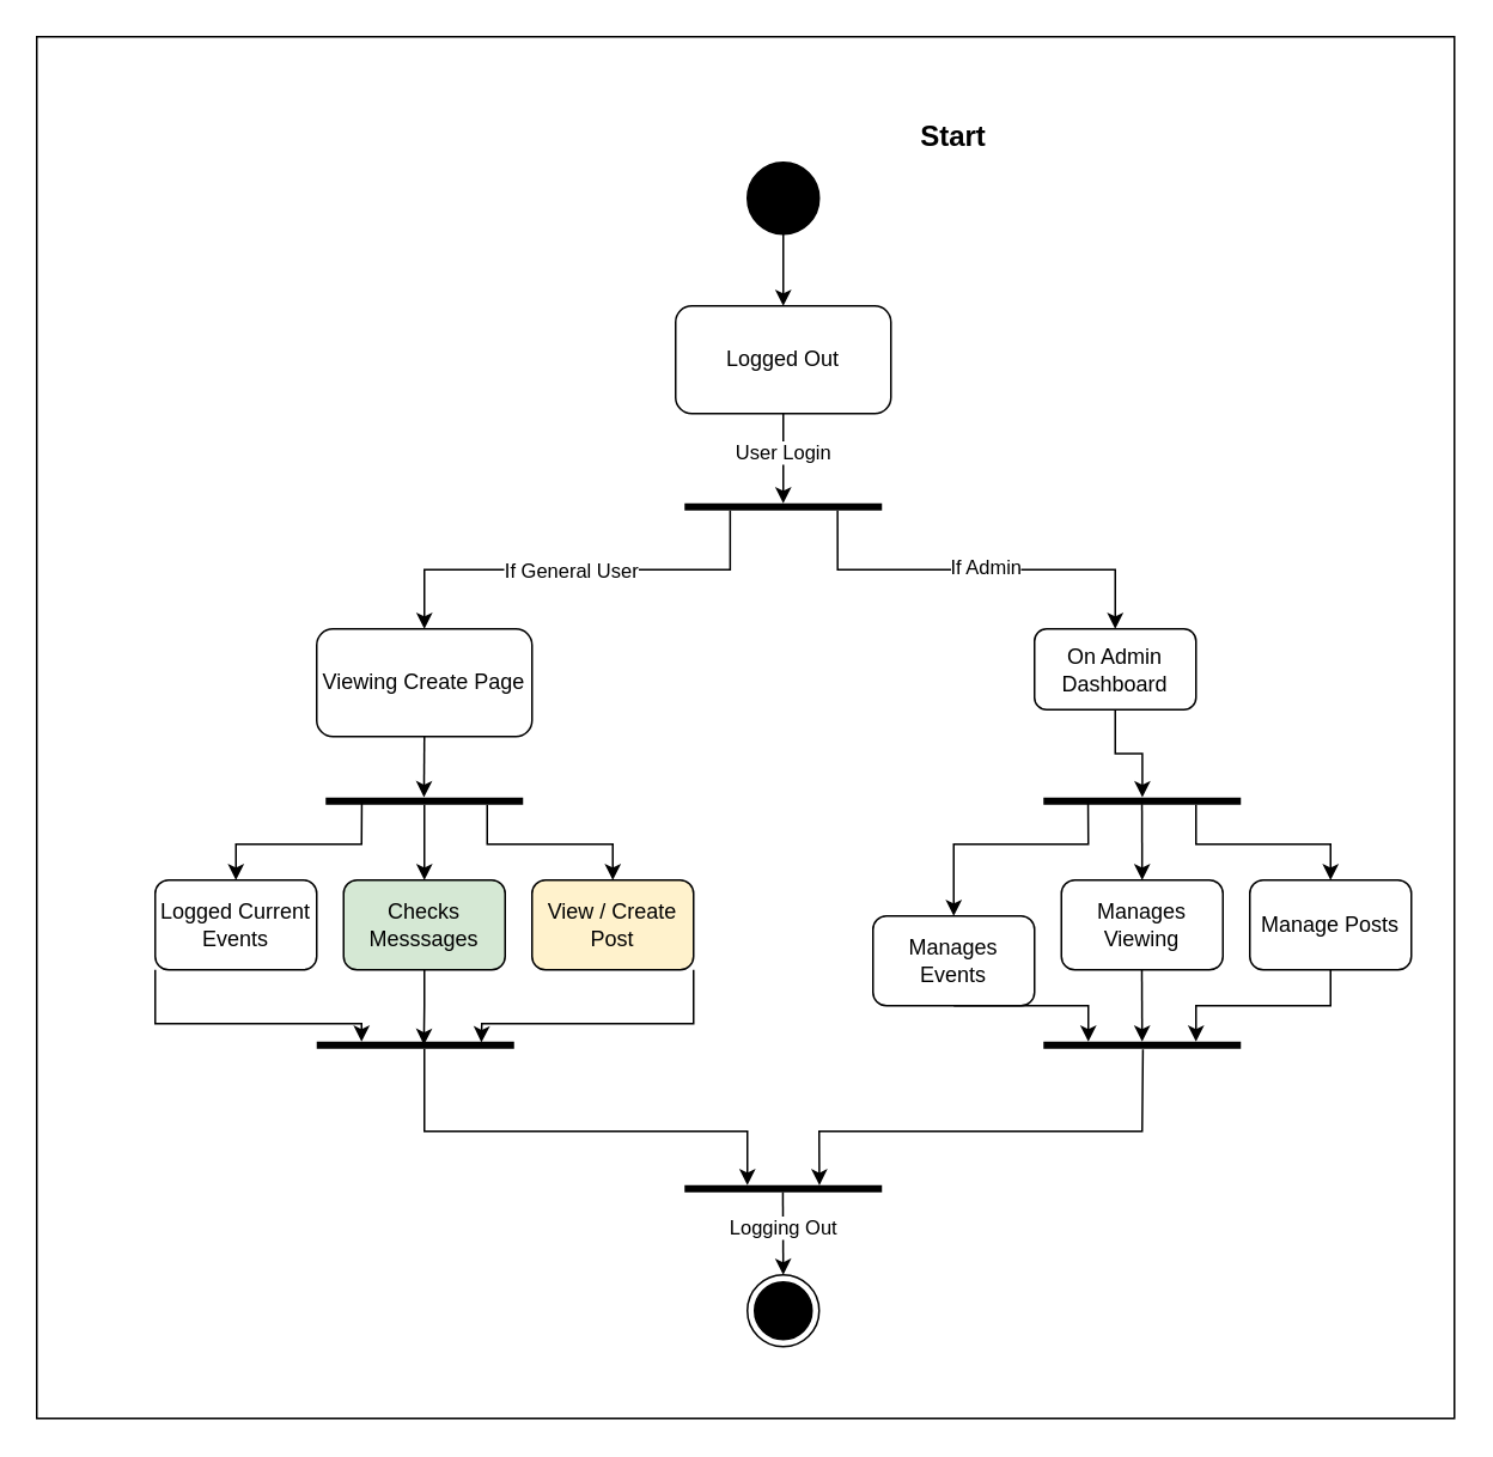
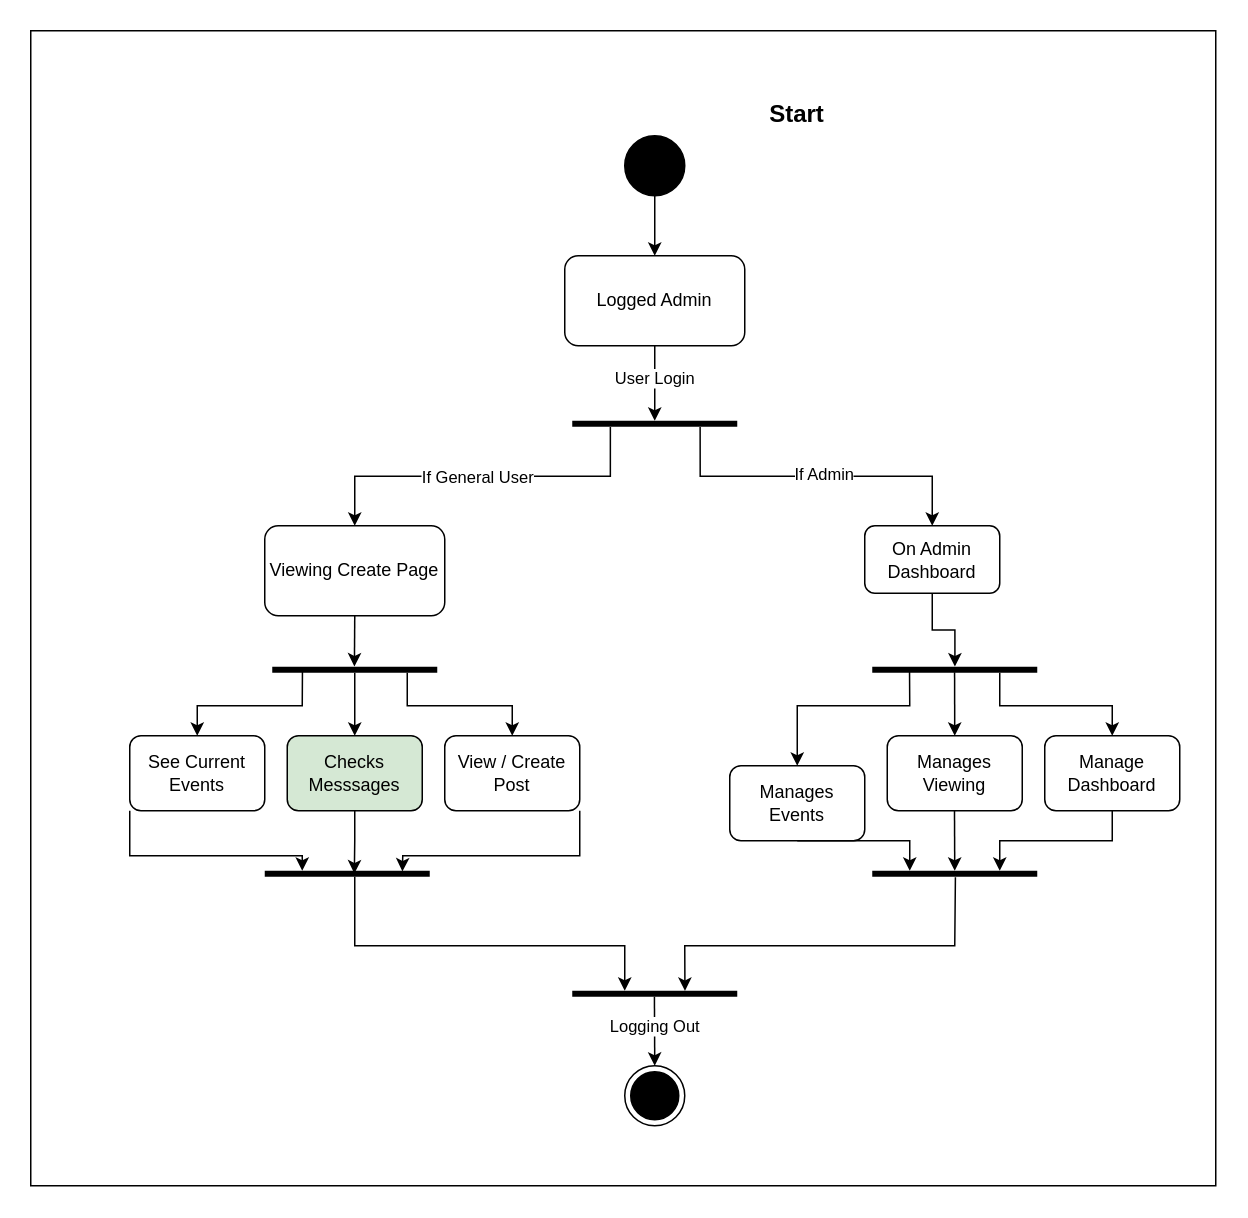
  <mxCell id="0" />
  <mxCell id="1" parent="0" />
  <mxCell id="2" value="" style="rounded=0;whiteSpace=wrap;html=1;" parent="1" vertex="1"><mxGeometry x="20" y="20" width="790" height="770" as="geometry" /></mxCell>
  <mxCell id="3" style="edgeStyle=orthogonalEdgeStyle;rounded=0;orthogonalLoop=1;jettySize=auto;html=1;entryX=0.5;entryY=0;entryDx=0;entryDy=0;exitX=0.231;exitY=1.038;exitDx=0;exitDy=0;exitPerimeter=0;" parent="1" source="15" target="13" edge="1"><mxGeometry relative="1" as="geometry"><mxPoint x="406" y="310" as="sourcePoint" /></mxGeometry></mxCell>
  <mxCell id="4" value="If General User" style="edgeLabel;html=1;align=center;verticalAlign=middle;resizable=0;points=[];" parent="3" vertex="1" connectable="0"><mxGeometry x="-0.163" relative="1" as="geometry"><mxPoint x="-23" as="offset" /></mxGeometry></mxCell>
  <mxCell id="5" style="edgeStyle=orthogonalEdgeStyle;rounded=0;orthogonalLoop=1;jettySize=auto;html=1;exitX=0.775;exitY=1.038;exitDx=0;exitDy=0;exitPerimeter=0;" parent="1" source="15" target="14" edge="1"><mxGeometry relative="1" as="geometry"><mxPoint x="466" y="310" as="sourcePoint" /></mxGeometry></mxCell>
  <mxCell id="6" value="&lt;div&gt;If Admin&lt;/div&gt;" style="edgeLabel;html=1;align=center;verticalAlign=middle;resizable=0;points=[];" parent="5" vertex="1" connectable="0"><mxGeometry x="-0.171" y="2" relative="1" as="geometry"><mxPoint x="24" as="offset" /></mxGeometry></mxCell>
  <mxCell id="7" style="edgeStyle=orthogonalEdgeStyle;rounded=0;orthogonalLoop=1;jettySize=auto;html=1;exitX=0.5;exitY=1;exitDx=0;exitDy=0;entryX=0.5;entryY=0;entryDx=0;entryDy=0;" parent="1" source="8" target="19" edge="1"><mxGeometry relative="1" as="geometry" /></mxCell>
  <mxCell id="8" value="" style="ellipse;shape=doubleEllipse;html=1;dashed=0;whiteSpace=wrap;aspect=fixed;fillColor=#000000;" parent="1" vertex="1"><mxGeometry x="416" y="90" width="40" height="40" as="geometry" /></mxCell>
  <mxCell id="9" value="" style="group" parent="1" vertex="1" connectable="0"><mxGeometry x="416" y="710" width="40" height="40" as="geometry" /></mxCell>
  <mxCell id="10" value="" style="ellipse;whiteSpace=wrap;html=1;aspect=fixed;" parent="9" vertex="1"><mxGeometry width="40" height="40" as="geometry" /></mxCell>
  <mxCell id="11" value="" style="ellipse;shape=doubleEllipse;html=1;dashed=0;whiteSpace=wrap;aspect=fixed;fillColor=#000000;" parent="9" vertex="1"><mxGeometry x="4" y="4" width="32" height="32" as="geometry" /></mxCell>
  <mxCell id="12" value="&lt;font style=&quot;font-size: 16px;&quot;&gt;&lt;b&gt;Start&lt;/b&gt;&lt;/font&gt;" style="text;html=1;align=center;verticalAlign=middle;whiteSpace=wrap;rounded=0;" parent="1" vertex="1"><mxGeometry x="501" y="60" width="60" height="30" as="geometry" /></mxCell>
  <mxCell id="13" value="Viewing Create Page" style="rounded=1;whiteSpace=wrap;html=1;" parent="1" vertex="1"><mxGeometry x="176" y="350" width="120" height="60" as="geometry" /></mxCell>
  <mxCell id="14" value="On Admin Dashboard" style="rounded=1;whiteSpace=wrap;html=1;" parent="1" vertex="1"><mxGeometry x="576" y="350" width="90" height="45" as="geometry" /></mxCell>
  <mxCell id="15" value="" style="line;strokeWidth=4;fillColor=default;align=left;verticalAlign=middle;spacingTop=-1;spacingLeft=3;spacingRight=3;rotatable=0;labelPosition=right;points=[];portConstraint=eastwest;strokeColor=inherit;" parent="1" vertex="1"><mxGeometry x="381" y="280" width="110" height="4" as="geometry" /></mxCell>
  <mxCell id="16" style="edgeStyle=orthogonalEdgeStyle;rounded=0;orthogonalLoop=1;jettySize=auto;html=1;exitX=0.5;exitY=1;exitDx=0;exitDy=0;" parent="1" edge="1"><mxGeometry relative="1" as="geometry"><mxPoint x="436" y="230" as="sourcePoint" /><mxPoint x="436" y="280" as="targetPoint" /></mxGeometry></mxCell>
  <mxCell id="17" value="User Login" style="edgeLabel;html=1;align=center;verticalAlign=middle;resizable=0;points=[];" parent="16" vertex="1" connectable="0"><mxGeometry x="-0.179" y="-1" relative="1" as="geometry"><mxPoint as="offset" /></mxGeometry></mxCell>
- <mxCell id="18" value="Logged Current Events" style="rounded=1;whiteSpace=wrap;html=1;" parent="1" vertex="1"><mxGeometry x="86" y="490" width="90" height="50" as="geometry" /></mxCell>
- <mxCell id="19" value="Logged Out" style="rounded=1;whiteSpace=wrap;html=1;" parent="1" vertex="1"><mxGeometry x="376" y="170" width="120" height="60" as="geometry" /></mxCell>
+ <mxCell id="18" value="See Current Events" style="rounded=1;whiteSpace=wrap;html=1;" parent="1" vertex="1"><mxGeometry x="86" y="490" width="90" height="50" as="geometry" /></mxCell>
+ <mxCell id="19" value="Logged Admin" style="rounded=1;whiteSpace=wrap;html=1;" parent="1" vertex="1"><mxGeometry x="376" y="170" width="120" height="60" as="geometry" /></mxCell>
  <mxCell id="20" value="Checks Messsages" style="rounded=1;whiteSpace=wrap;html=1;fillColor=#d5e8d4;" parent="1" vertex="1"><mxGeometry x="191" y="490" width="90" height="50" as="geometry" /></mxCell>
- <mxCell id="21" value="View / Create Post" style="rounded=1;whiteSpace=wrap;html=1;fillColor=#fff2cc;" parent="1" vertex="1"><mxGeometry x="296" y="490" width="90" height="50" as="geometry" /></mxCell>
+ <mxCell id="21" value="View / Create Post" style="rounded=1;whiteSpace=wrap;html=1;" parent="1" vertex="1"><mxGeometry x="296" y="490" width="90" height="50" as="geometry" /></mxCell>
  <mxCell id="22" value="Manages Events" style="rounded=1;whiteSpace=wrap;html=1;" parent="1" vertex="1"><mxGeometry x="486" y="510" width="90" height="50" as="geometry" /></mxCell>
  <mxCell id="23" value="Manages Viewing" style="rounded=1;whiteSpace=wrap;html=1;" parent="1" vertex="1"><mxGeometry x="591" y="490" width="90" height="50" as="geometry" /></mxCell>
- <mxCell id="24" value="Manage Posts" style="rounded=1;whiteSpace=wrap;html=1;" parent="1" vertex="1"><mxGeometry x="696" y="490" width="90" height="50" as="geometry" /></mxCell>
+ <mxCell id="24" value="Manage Dashboard" style="rounded=1;whiteSpace=wrap;html=1;" parent="1" vertex="1"><mxGeometry x="696" y="490" width="90" height="50" as="geometry" /></mxCell>
  <mxCell id="25" value="" style="line;strokeWidth=4;fillColor=default;align=left;verticalAlign=middle;spacingTop=-1;spacingLeft=3;spacingRight=3;rotatable=0;labelPosition=right;points=[];portConstraint=eastwest;strokeColor=inherit;" parent="1" vertex="1"><mxGeometry x="181" y="444" width="110" height="4" as="geometry" /></mxCell>
  <mxCell id="26" value="" style="line;strokeWidth=4;fillColor=default;align=left;verticalAlign=middle;spacingTop=-1;spacingLeft=3;spacingRight=3;rotatable=0;labelPosition=right;points=[];portConstraint=eastwest;strokeColor=inherit;" parent="1" vertex="1"><mxGeometry x="581" y="444" width="110" height="4" as="geometry" /></mxCell>
  <mxCell id="27" style="edgeStyle=orthogonalEdgeStyle;rounded=0;orthogonalLoop=1;jettySize=auto;html=1;exitX=0.5;exitY=1;exitDx=0;exitDy=0;entryX=0.498;entryY=-0.041;entryDx=0;entryDy=0;entryPerimeter=0;" parent="1" source="13" target="25" edge="1"><mxGeometry relative="1" as="geometry"><mxPoint x="236" y="440" as="targetPoint" /></mxGeometry></mxCell>
  <mxCell id="28" style="edgeStyle=orthogonalEdgeStyle;rounded=0;orthogonalLoop=1;jettySize=auto;html=1;exitX=0.5;exitY=1;exitDx=0;exitDy=0;entryX=0.501;entryY=-0.038;entryDx=0;entryDy=0;entryPerimeter=0;" parent="1" source="14" target="26" edge="1"><mxGeometry relative="1" as="geometry" /></mxCell>
  <mxCell id="29" value="" style="endArrow=classic;html=1;rounded=0;exitX=0.183;exitY=0.778;exitDx=0;exitDy=0;exitPerimeter=0;entryX=0.5;entryY=0;entryDx=0;entryDy=0;" parent="1" source="25" target="18" edge="1"><mxGeometry width="50" height="50" relative="1" as="geometry"><mxPoint x="256" y="500" as="sourcePoint" /><mxPoint x="306" y="450" as="targetPoint" /><Array as="points"><mxPoint x="201" y="470" /><mxPoint x="131" y="470" /></Array></mxGeometry></mxCell>
  <mxCell id="30" value="" style="endArrow=classic;html=1;rounded=0;entryX=0.5;entryY=0;entryDx=0;entryDy=0;" parent="1" edge="1" target="21"><mxGeometry width="50" height="50" relative="1" as="geometry"><mxPoint x="271" y="448" as="sourcePoint" /><mxPoint x="386" y="490" as="targetPoint" /><Array as="points"><mxPoint x="271" y="470" /><mxPoint x="341" y="470" /></Array></mxGeometry></mxCell>
  <mxCell id="31" value="" style="endArrow=classic;html=1;rounded=0;exitX=0.499;exitY=0.898;exitDx=0;exitDy=0;exitPerimeter=0;entryX=0.5;entryY=0;entryDx=0;entryDy=0;" parent="1" source="26" target="23" edge="1"><mxGeometry width="50" height="50" relative="1" as="geometry"><mxPoint x="656" y="460" as="sourcePoint" /><mxPoint x="706" y="410" as="targetPoint" /></mxGeometry></mxCell>
  <mxCell id="32" value="" style="endArrow=classic;html=1;rounded=0;exitX=0.226;exitY=0.893;exitDx=0;exitDy=0;exitPerimeter=0;entryX=0.5;entryY=0;entryDx=0;entryDy=0;" parent="1" source="26" target="22" edge="1"><mxGeometry width="50" height="50" relative="1" as="geometry"><mxPoint x="566" y="480" as="sourcePoint" /><mxPoint x="616" y="430" as="targetPoint" /><Array as="points"><mxPoint x="606" y="470" /><mxPoint x="531" y="470" /></Array></mxGeometry></mxCell>
  <mxCell id="33" value="" style="endArrow=classic;html=1;rounded=0;exitX=0.226;exitY=0.893;exitDx=0;exitDy=0;exitPerimeter=0;entryX=0.5;entryY=0;entryDx=0;entryDy=0;" parent="1" edge="1"><mxGeometry width="50" height="50" relative="1" as="geometry"><mxPoint x="666" y="448" as="sourcePoint" /><mxPoint x="741" y="490" as="targetPoint" /><Array as="points"><mxPoint x="666" y="470" /><mxPoint x="741" y="470" /></Array></mxGeometry></mxCell>
  <mxCell id="34" value="" style="line;strokeWidth=4;fillColor=default;align=left;verticalAlign=middle;spacingTop=-1;spacingLeft=3;spacingRight=3;rotatable=0;labelPosition=right;points=[];portConstraint=eastwest;strokeColor=inherit;" parent="1" vertex="1"><mxGeometry x="176" y="580" width="110" height="4" as="geometry" /></mxCell>
  <mxCell id="35" value="" style="endArrow=classic;html=1;rounded=0;exitX=0.5;exitY=1;exitDx=0;exitDy=0;entryX=0.543;entryY=0.459;entryDx=0;entryDy=0;entryPerimeter=0;" parent="1" edge="1" target="34" source="20"><mxGeometry width="50" height="50" relative="1" as="geometry"><mxPoint x="186.34" y="539.998" as="sourcePoint" /><mxPoint x="226" y="580" as="targetPoint" /><Array as="points"><mxPoint x="236" y="560" /></Array></mxGeometry></mxCell>
  <mxCell id="36" value="" style="endArrow=classic;html=1;rounded=0;" parent="1" edge="1"><mxGeometry width="50" height="50" relative="1" as="geometry"><mxPoint x="86" y="540" as="sourcePoint" /><mxPoint x="201" y="580" as="targetPoint" /><Array as="points"><mxPoint x="86" y="570" /><mxPoint x="201" y="570" /></Array></mxGeometry></mxCell>
  <mxCell id="37" value="" style="endArrow=classic;html=1;rounded=0;entryX=0.834;entryY=0.122;entryDx=0;entryDy=0;entryPerimeter=0;" parent="1" edge="1" target="34"><mxGeometry width="50" height="50" relative="1" as="geometry"><mxPoint x="386" y="540" as="sourcePoint" /><mxPoint x="276" y="580" as="targetPoint" /><Array as="points"><mxPoint x="386" y="570" /><mxPoint x="268" y="570" /></Array></mxGeometry></mxCell>
  <mxCell id="38" value="" style="line;strokeWidth=4;fillColor=default;align=left;verticalAlign=middle;spacingTop=-1;spacingLeft=3;spacingRight=3;rotatable=0;labelPosition=right;points=[];portConstraint=eastwest;strokeColor=inherit;" parent="1" vertex="1"><mxGeometry x="581" y="580" width="110" height="4" as="geometry" /></mxCell>
  <mxCell id="39" value="" style="endArrow=classic;html=1;rounded=0;exitX=0.499;exitY=0.898;exitDx=0;exitDy=0;exitPerimeter=0;" parent="1" edge="1"><mxGeometry width="50" height="50" relative="1" as="geometry"><mxPoint x="635.83" y="540.002" as="sourcePoint" /><mxPoint x="636" y="580" as="targetPoint" /></mxGeometry></mxCell>
  <mxCell id="40" value="" style="endArrow=classic;html=1;rounded=0;entryX=0.5;entryY=0;entryDx=0;entryDy=0;exitX=0.5;exitY=1;exitDx=0;exitDy=0;" parent="1" source="24" edge="1"><mxGeometry width="50" height="50" relative="1" as="geometry"><mxPoint x="741" y="540" as="sourcePoint" /><mxPoint x="666" y="580" as="targetPoint" /><Array as="points"><mxPoint x="741" y="560" /><mxPoint x="666" y="560" /></Array></mxGeometry></mxCell>
  <mxCell id="41" value="" style="endArrow=classic;html=1;rounded=0;exitX=0.5;exitY=1;exitDx=0;exitDy=0;" parent="1" source="22" edge="1"><mxGeometry width="50" height="50" relative="1" as="geometry"><mxPoint x="536" y="540" as="sourcePoint" /><mxPoint x="606" y="580" as="targetPoint" /><Array as="points"><mxPoint x="531" y="560" /><mxPoint x="606" y="560" /></Array></mxGeometry></mxCell>
  <mxCell id="42" value="" style="line;strokeWidth=4;fillColor=default;align=left;verticalAlign=middle;spacingTop=-1;spacingLeft=3;spacingRight=3;rotatable=0;labelPosition=right;points=[];portConstraint=eastwest;strokeColor=inherit;" parent="1" vertex="1"><mxGeometry x="381" y="660" width="110" height="4" as="geometry" /></mxCell>
  <mxCell id="43" value="" style="endArrow=classic;html=1;rounded=0;exitX=0.504;exitY=1.068;exitDx=0;exitDy=0;exitPerimeter=0;entryX=0.683;entryY=0.021;entryDx=0;entryDy=0;entryPerimeter=0;" parent="1" source="38" target="42" edge="1"><mxGeometry width="50" height="50" relative="1" as="geometry"><mxPoint x="526" y="650" as="sourcePoint" /><mxPoint x="576" y="600" as="targetPoint" /><Array as="points"><mxPoint x="636" y="630" /><mxPoint x="456" y="630" /></Array></mxGeometry></mxCell>
  <mxCell id="44" value="" style="endArrow=classic;html=1;rounded=0;exitX=0.504;exitY=1.068;exitDx=0;exitDy=0;exitPerimeter=0;entryX=0.683;entryY=0.021;entryDx=0;entryDy=0;entryPerimeter=0;" parent="1" edge="1"><mxGeometry width="50" height="50" relative="1" as="geometry"><mxPoint x="236" y="584" as="sourcePoint" /><mxPoint x="416" y="660" as="targetPoint" /><Array as="points"><mxPoint x="236" y="630" /><mxPoint x="416" y="630" /></Array></mxGeometry></mxCell>
  <mxCell id="45" value="" style="endArrow=classic;html=1;rounded=0;exitX=0.498;exitY=0.996;exitDx=0;exitDy=0;exitPerimeter=0;entryX=0.5;entryY=0;entryDx=0;entryDy=0;" parent="1" source="42" target="10" edge="1"><mxGeometry width="50" height="50" relative="1" as="geometry"><mxPoint x="426" y="660" as="sourcePoint" /><mxPoint x="476" y="610" as="targetPoint" /></mxGeometry></mxCell>
  <mxCell id="46" value="Logging Out" style="edgeLabel;html=1;align=center;verticalAlign=middle;resizable=0;points=[];" parent="45" vertex="1" connectable="0"><mxGeometry x="-0.141" relative="1" as="geometry"><mxPoint as="offset" /></mxGeometry></mxCell>
  <mxCell id="47" value="" style="endArrow=classic;html=1;rounded=0;" edge="1" parent="1" source="25" target="20"><mxGeometry width="50" height="50" relative="1" as="geometry"><mxPoint x="351" y="580" as="sourcePoint" /><mxPoint x="401" y="530" as="targetPoint" /></mxGeometry></mxCell>
